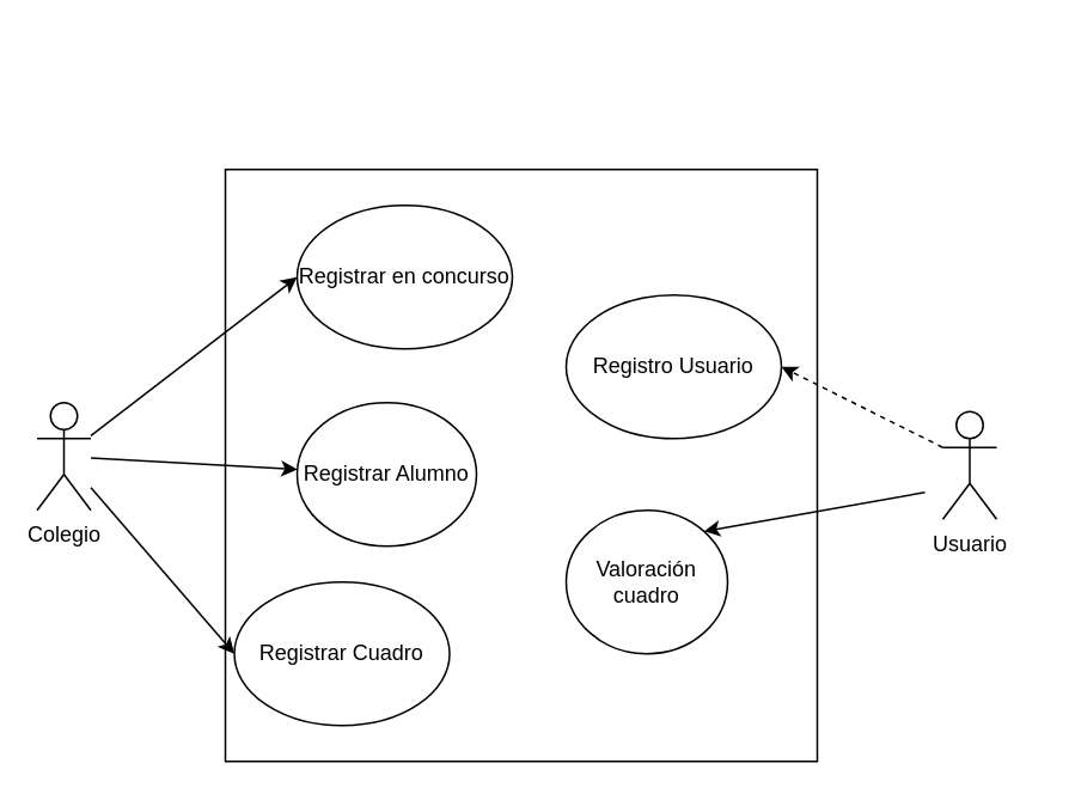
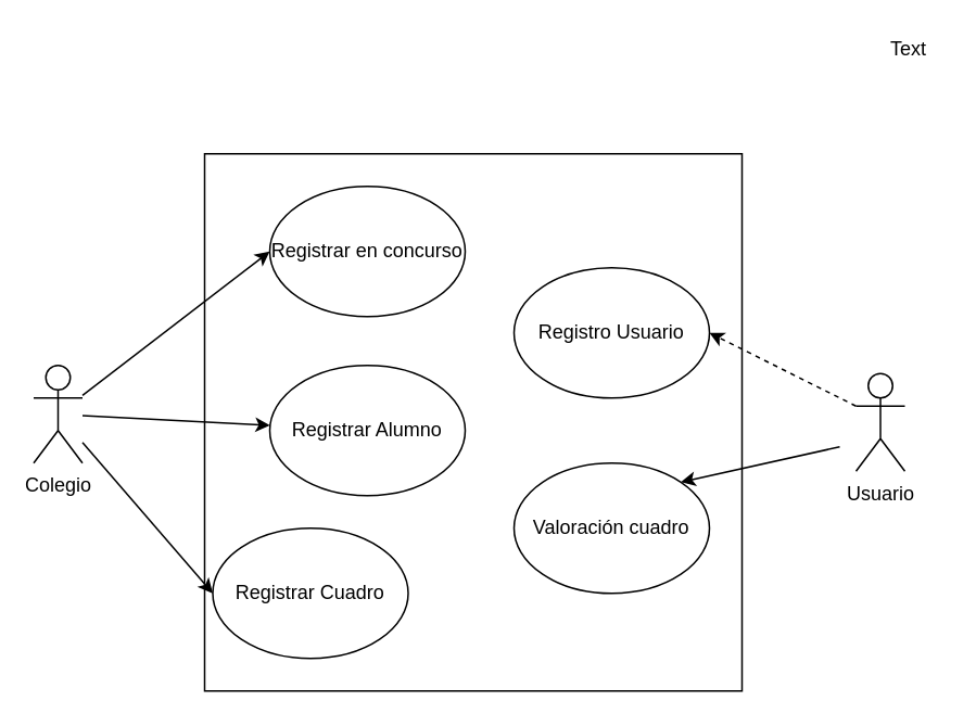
  <mxCell id="0" />
  <mxCell id="1" parent="0" />
  <mxCell id="2" value="" style="whiteSpace=wrap;html=1;aspect=fixed;" parent="1" vertex="1"><mxGeometry x="125" y="94" width="330" height="330" as="geometry" /></mxCell>
+ <mxCell id="3" value="Text" style="text;html=1;align=center;verticalAlign=middle;resizable=0;points=[];autosize=1;" parent="1" vertex="1"><mxGeometry x="537" y="20" width="40" height="20" as="geometry" /></mxCell>
  <mxCell id="4" value="Colegio" style="shape=umlActor;verticalLabelPosition=bottom;labelBackgroundColor=#ffffff;verticalAlign=top;html=1;outlineConnect=0;" parent="1" vertex="1"><mxGeometry x="20" y="224" width="30" height="60" as="geometry" /></mxCell>
  <mxCell id="5" value="Usuario" style="shape=umlActor;verticalLabelPosition=bottom;labelBackgroundColor=#ffffff;verticalAlign=top;html=1;outlineConnect=0;" parent="1" vertex="1"><mxGeometry x="525" y="229" width="30" height="60" as="geometry" /></mxCell>
  <mxCell id="6" value="Registrar en concurso" style="ellipse;whiteSpace=wrap;html=1;" parent="1" vertex="1"><mxGeometry x="165" y="114" width="120" height="80" as="geometry" /></mxCell>
- <mxCell id="7" value="Registrar Alumno" style="ellipse;whiteSpace=wrap;html=1;" parent="1" vertex="1"><mxGeometry x="165" y="224" width="100" height="80" as="geometry" /></mxCell>
+ <mxCell id="7" value="Registrar Alumno" style="ellipse;whiteSpace=wrap;html=1;" parent="1" vertex="1"><mxGeometry x="165" y="224" width="120" height="80" as="geometry" /></mxCell>
  <mxCell id="8" value="Registrar Cuadro" style="ellipse;whiteSpace=wrap;html=1;" parent="1" vertex="1"><mxGeometry x="130" y="324" width="120" height="80" as="geometry" /></mxCell>
  <mxCell id="9" value="Registro Usuario" style="ellipse;whiteSpace=wrap;html=1;" parent="1" vertex="1"><mxGeometry x="315" y="164" width="120" height="80" as="geometry" /></mxCell>
- <mxCell id="10" value="Valoración cuadro" style="ellipse;whiteSpace=wrap;html=1;" parent="1" vertex="1"><mxGeometry x="315" y="284" width="90" height="80" as="geometry" /></mxCell>
+ <mxCell id="10" value="Valoración cuadro" style="ellipse;whiteSpace=wrap;html=1;" parent="1" vertex="1"><mxGeometry x="315" y="284" width="120" height="80" as="geometry" /></mxCell>
  <mxCell id="11" value="" style="endArrow=classic;html=1;entryX=0;entryY=0.5;entryDx=0;entryDy=0;" parent="1" source="4" target="6" edge="1"><mxGeometry width="50" height="50" relative="1" as="geometry"><mxPoint x="295" y="414" as="sourcePoint" /><mxPoint x="345" y="364" as="targetPoint" /></mxGeometry></mxCell>
  <mxCell id="12" value="" style="endArrow=classic;html=1;" parent="1" source="4" target="7" edge="1"><mxGeometry width="50" height="50" relative="1" as="geometry"><mxPoint x="295" y="414" as="sourcePoint" /><mxPoint x="345" y="364" as="targetPoint" /></mxGeometry></mxCell>
  <mxCell id="13" value="" style="endArrow=classic;html=1;entryX=0;entryY=0.5;entryDx=0;entryDy=0;" parent="1" source="4" target="8" edge="1"><mxGeometry width="50" height="50" relative="1" as="geometry"><mxPoint x="295" y="414" as="sourcePoint" /><mxPoint x="345" y="364" as="targetPoint" /></mxGeometry></mxCell>
  <mxCell id="14" value="" style="endArrow=classic;html=1;exitX=0;exitY=0.333;exitDx=0;exitDy=0;exitPerimeter=0;entryX=1;entryY=0.5;entryDx=0;entryDy=0;dashed=1;" parent="1" source="5" target="9" edge="1"><mxGeometry width="50" height="50" relative="1" as="geometry"><mxPoint x="295" y="414" as="sourcePoint" /><mxPoint x="345" y="364" as="targetPoint" /></mxGeometry></mxCell>
  <mxCell id="15" value="" style="endArrow=classic;html=1;entryX=1;entryY=0;entryDx=0;entryDy=0;" parent="1" target="10" edge="1"><mxGeometry width="50" height="50" relative="1" as="geometry"><mxPoint x="515" y="274" as="sourcePoint" /><mxPoint x="345" y="364" as="targetPoint" /></mxGeometry></mxCell>
